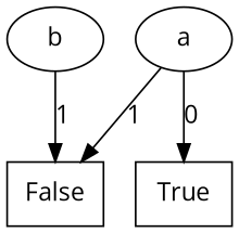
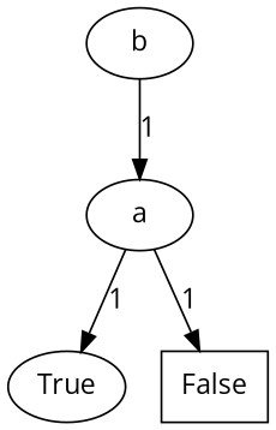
  digraph {
    fontname="Open Sans"
    node [fontname="Open Sans" shape=oval]
    edge [fontname="Open Sans"]
    n1 [label=b]
    n2 [label=a]
-   n3 [label=True shape=rectangle]
+   n3 [label=True shape=ellipse]
    n4 [label=False shape=rectangle]
-   n1 -> n4 [label=1]
-   n2 -> n3 [label=0]
+   n1 -> n2 [label=1]
+   n2 -> n3 [label=1]
    n2 -> n4 [label=1]
  }
